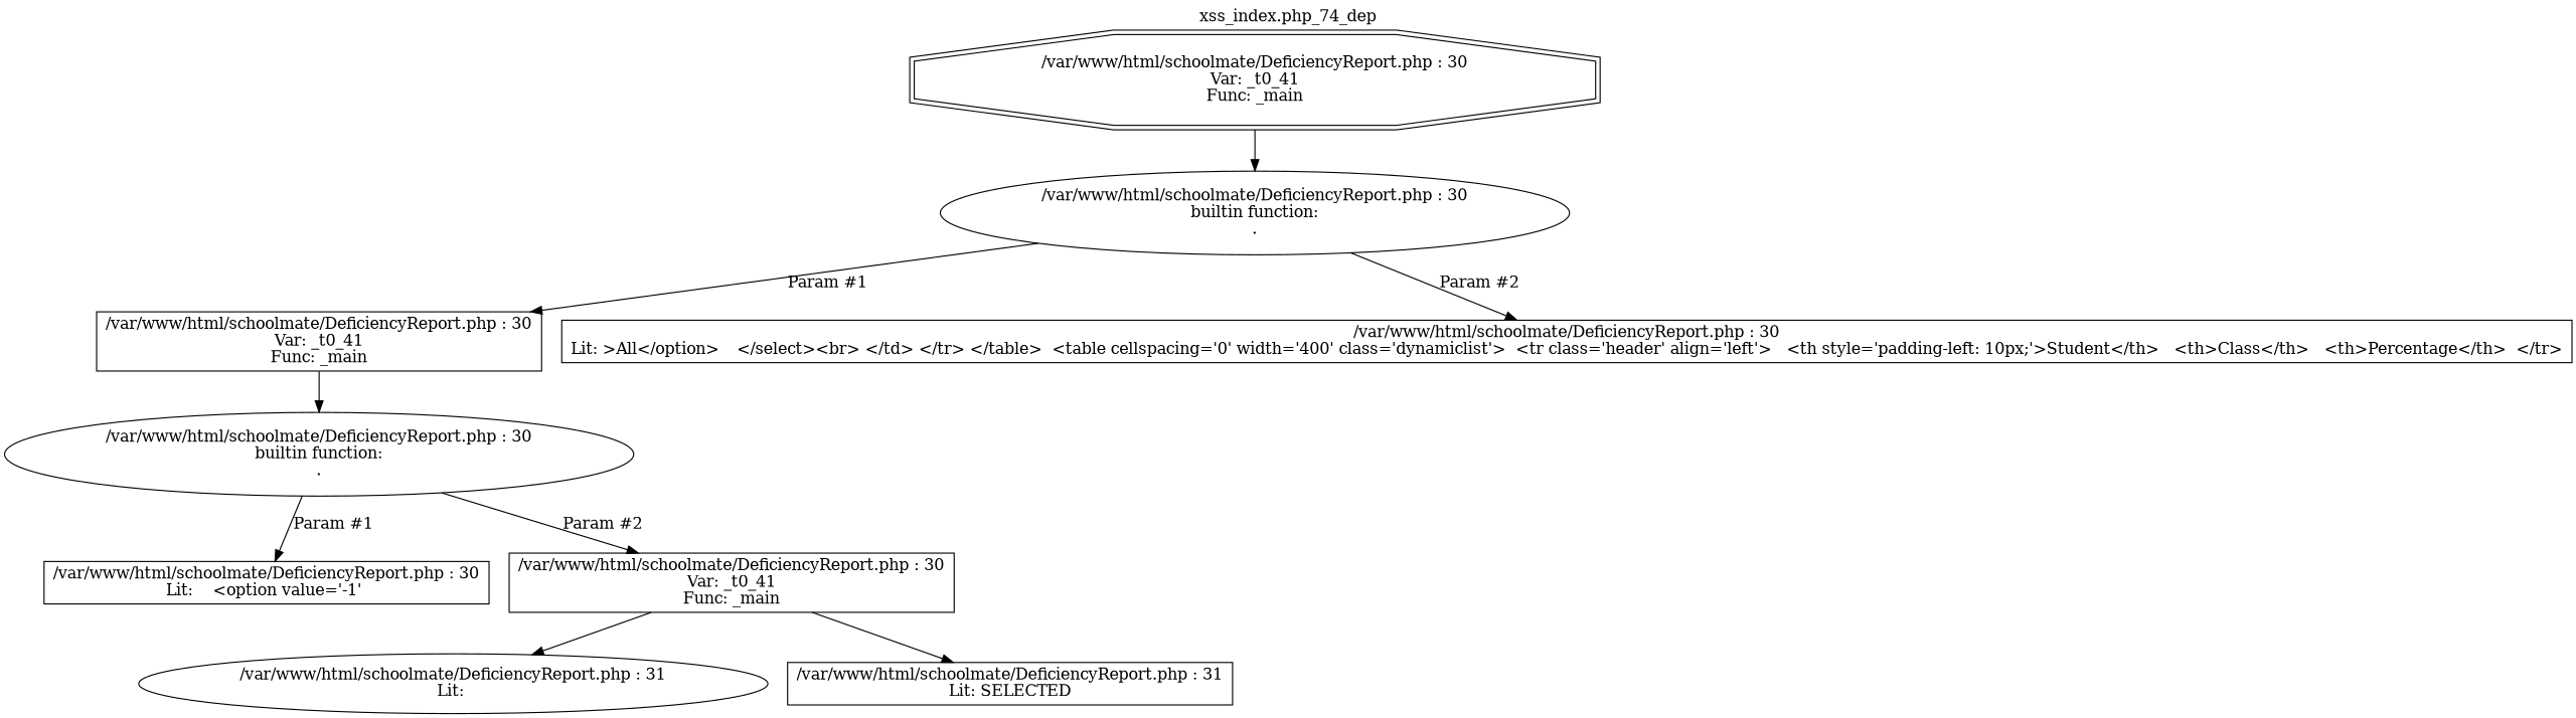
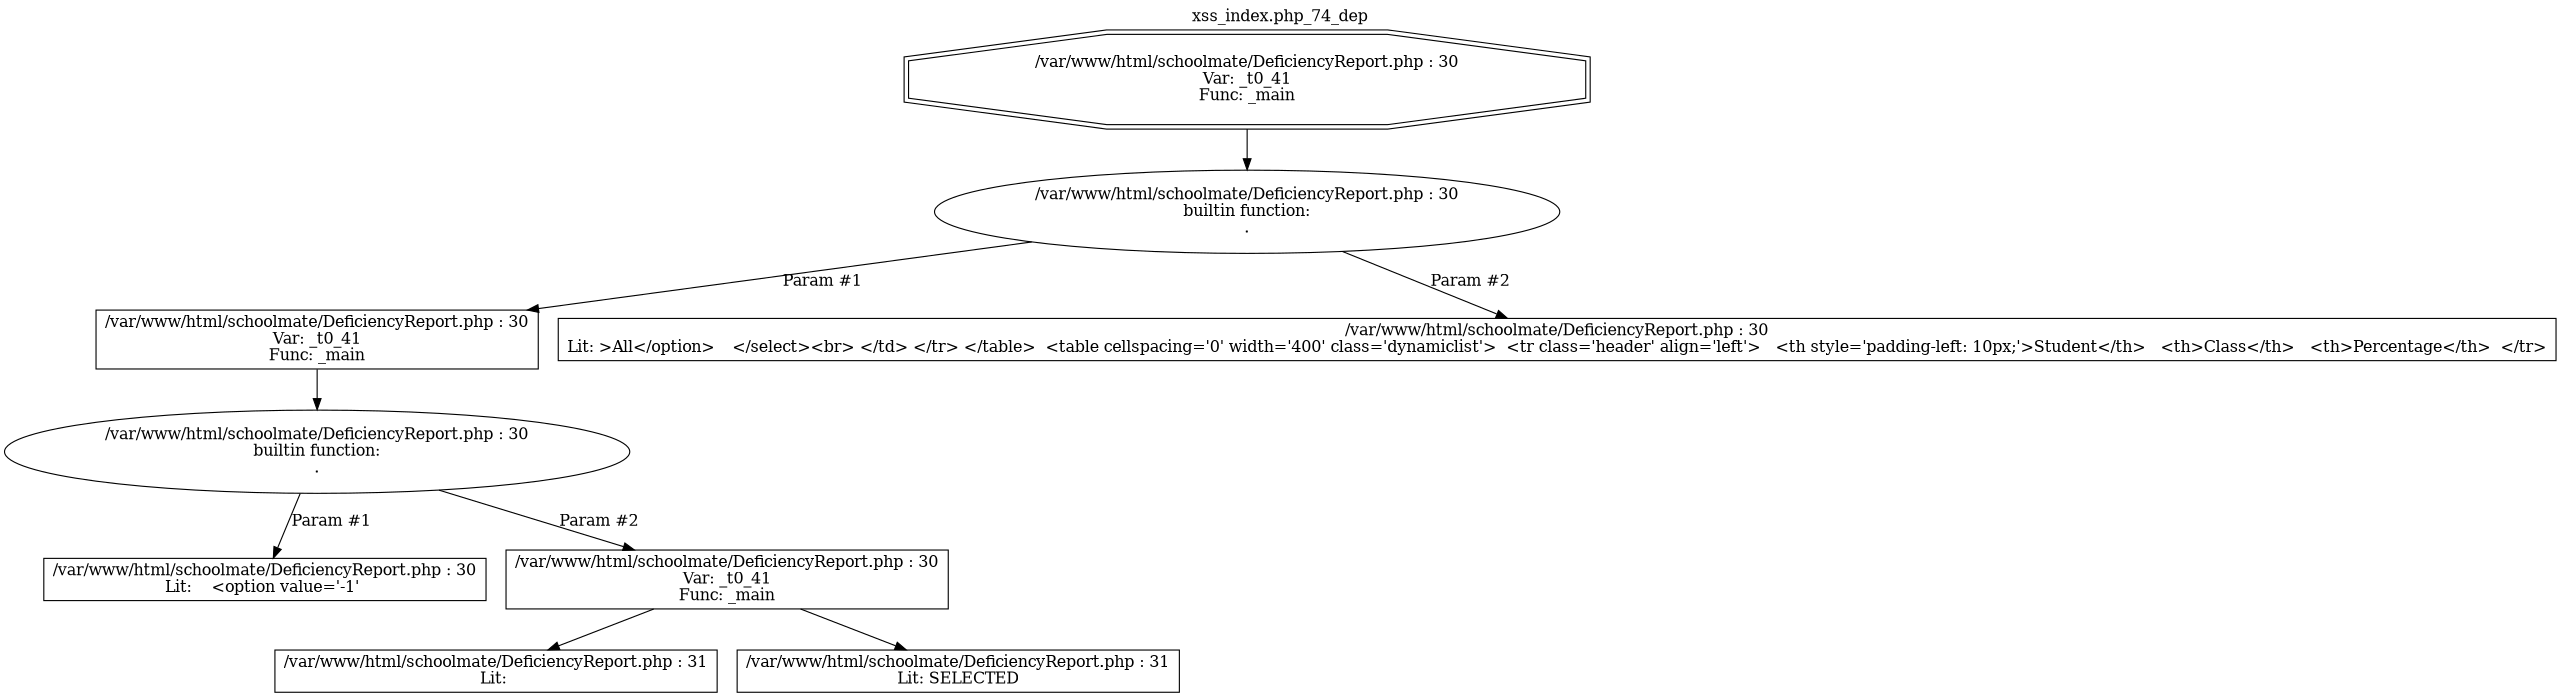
  digraph {
    label="xss_index.php_74_dep"
    labelloc=t
    node [shape=box]
    n1 [label="/var/www/html/schoolmate/DeficiencyReport.php : 30\nVar: _t0_41\nFunc: _main\n" shape=doubleoctagon]
    n2 [label="/var/www/html/schoolmate/DeficiencyReport.php : 30\nbuiltin function:\n.\n" shape=ellipse]
    n3 [label="/var/www/html/schoolmate/DeficiencyReport.php : 30\nVar: _t0_41\nFunc: _main\n"]
    n4 [label="/var/www/html/schoolmate/DeficiencyReport.php : 30\nLit: >All</option>	 </select><br> </td> </tr> </table>  <table cellspacing='0' width='400' class='dynamiclist'>  <tr class='header' align='left'>   <th style='padding-left: 10px;'>Student</th>   <th>Class</th>   <th>Percentage</th>  </tr>\n"]
    n5 [label="/var/www/html/schoolmate/DeficiencyReport.php : 30\nbuiltin function:\n.\n" shape=ellipse]
    n6 [label="/var/www/html/schoolmate/DeficiencyReport.php : 30\nLit:    <option value='-1' \n"]
    n7 [label="/var/www/html/schoolmate/DeficiencyReport.php : 30\nVar: _t0_41\nFunc: _main\n"]
-   n8 [label="/var/www/html/schoolmate/DeficiencyReport.php : 31\nLit: \n" shape=ellipse]
+   n8 [label="/var/www/html/schoolmate/DeficiencyReport.php : 31\nLit: \n"]
    n9 [label="/var/www/html/schoolmate/DeficiencyReport.php : 31\nLit: SELECTED\n"]
    n1 -> n2
    n2 -> n3 [label="Param #1"]
    n2 -> n4 [label="Param #2"]
    n3 -> n5
    n5 -> n6 [label="Param #1"]
    n5 -> n7 [label="Param #2"]
    n7 -> n8
    n7 -> n9
  }
